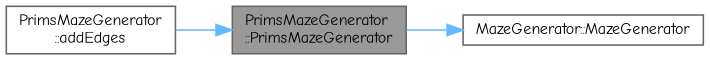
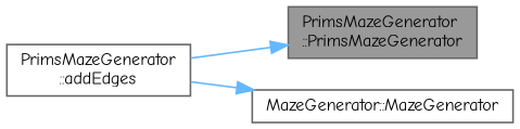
  digraph {
    fontname="Comic Neue"
    rankdir=LR
    node [color=grey40 fillcolor=white fontname="Comic Neue" fontsize=10 shape=box style=filled]
    edge [color=steelblue1 fontname="Comic Neue" fontsize=10 labelfontname=Helvetica labelfontsize=10 style=solid]
    n1 [color=gray40 fillcolor=grey60 fontcolor=black height=0.2 label="PrimsMazeGenerator\l::PrimsMazeGenerator" width=0.4]
    n2 [height=0.2 label="MazeGenerator::MazeGenerator" width=0.4]
    n3 [height=0.2 label="PrimsMazeGenerator\l::addEdges" width=0.4]
-   n1 -> n2
+   n3 -> n2
    n3 -> n1
  }
